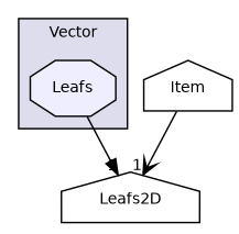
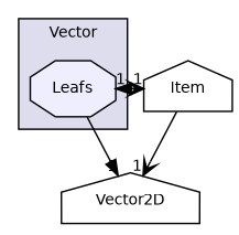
  digraph {
    compound=true
    node [fontname=Helvetica fontsize=10 shape=house]
    edge [arrowhead=normal headlabel=1 labeldistance=1.5 labelfontname=Helvetica labelfontsize=10]
    n1 [fillcolor="#eeeeff" label=Leafs pencolor=black shape=octagon style=filled]
-   n2 [label=Leafs2D]
+   n2 [label=Vector2D]
    n3 [label=Item]
    subgraph cluster_1 {
      bgcolor="#ddddee"
      fontname=Helvetica
      fontsize=10
      label=Vector
      pencolor=black
      n1
    }
    n1 -> n2
+   n1 -> n3 [arrowhead=vee]
+   n3 -> n1
    n3 -> n2 [arrowhead=vee]
  }
